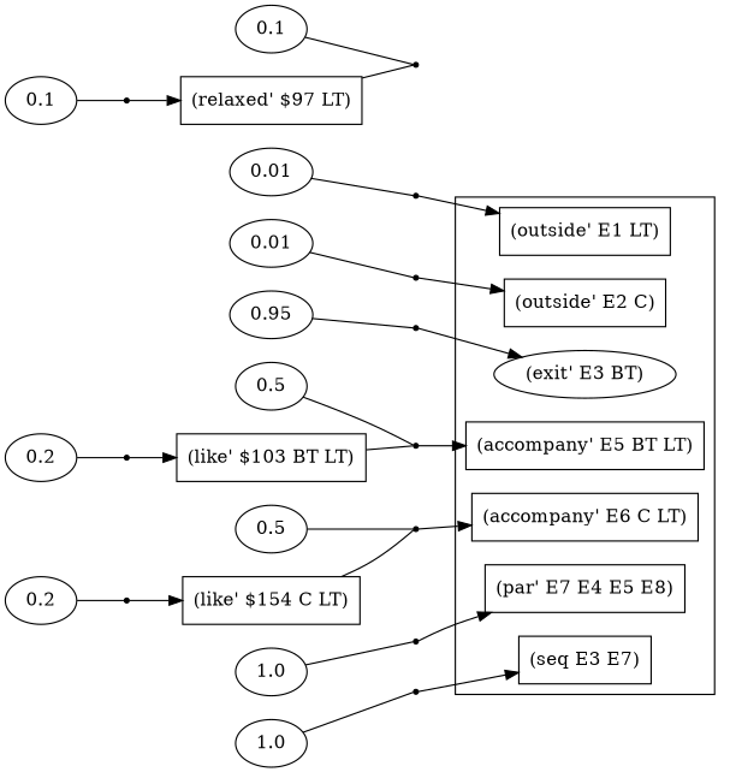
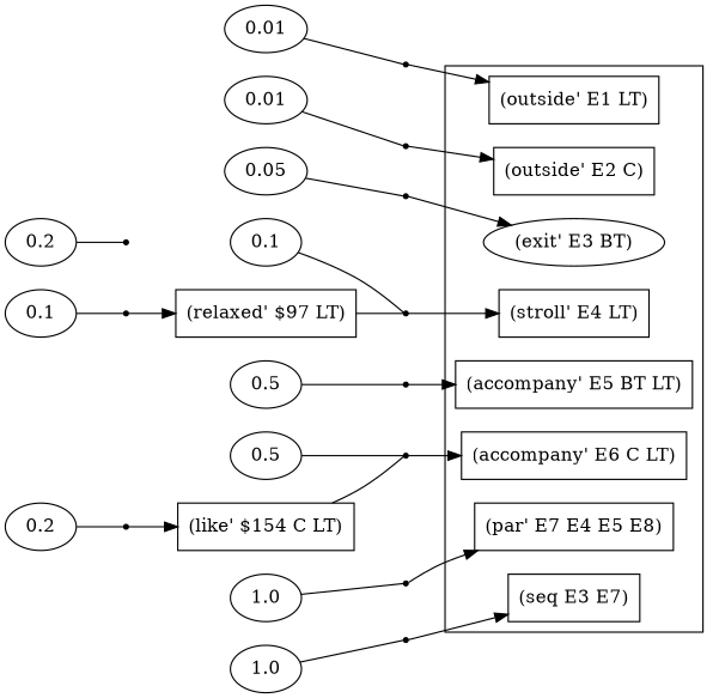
  digraph {
    fontname="DejaVu Serif"
    rankdir=LR
    node [fontname="DejaVu Serif"]
    edge [arrowhead=none fontname="DejaVu Serif"]
    n1 [label="(outside' E1 LT)" shape=box]
    n2 [label="(outside' E2 C)" shape=box]
    n3 [label="(exit' E3 BT)" shape=ellipse]
+   n4 [label="(stroll' E4 LT)" shape=box]
    n5 [label="(accompany' E5 BT LT)" shape=box]
    n6 [label="(accompany' E6 C LT)" shape=box]
    n7 [label="(par' E7 E4 E5 E8)" shape=box]
    n8 [label="(seq E3 E7)" shape=box]
    n9 [label=0.01]
    r0 [shape=point]
    n11 [label=0.01]
    r1 [shape=point]
-   n13 [label=0.95]
+   n13 [label=0.05]
    r2 [shape=point]
    n15 [label=0.1]
    r3 [shape=point]
    n17 [label=0.1]
    r4 [shape=point]
    n19 [label="(relaxed' $97 LT)" shape=box]
    n20 [label=0.5]
    r5 [shape=point]
    n22 [label=0.2]
    r6 [shape=point]
-   n24 [label="(like' $103 BT LT)" shape=box]
    n25 [label=0.5]
    r7 [shape=point]
    n27 [label=0.2]
    r8 [shape=point]
    n29 [label="(like' $154 C LT)" shape=box]
    n30 [label=1.0]
    r9 [shape=point]
    n32 [label=1.0]
    r10 [shape=point]
    subgraph cluster_1 {
      n1
      n2
      n3
+     n4
      n5
      n6
      n7
      n8
    }
    n9 -> r0
    r0 -> n1 [arrowhead=""]
    n11 -> r1
    r1 -> n2 [arrowhead=""]
    n13 -> r2
    r2 -> n3 [arrowhead=""]
    n15 -> r3
+   r3 -> n4 [arrowhead=""]
    n17 -> r4
    r4 -> n19 [arrowhead=""]
    n19 -> r3
    n20 -> r5
    r5 -> n5 [arrowhead=""]
    n22 -> r6
-   r6 -> n24 [arrowhead=""]
-   n24 -> r5
    n25 -> r7
    r7 -> n6 [arrowhead=""]
    n27 -> r8
    r8 -> n29 [arrowhead=""]
    n29 -> r7
    n30 -> r9
    r9 -> n7 [arrowhead=""]
    n32 -> r10
    r10 -> n8 [arrowhead=""]
  }
